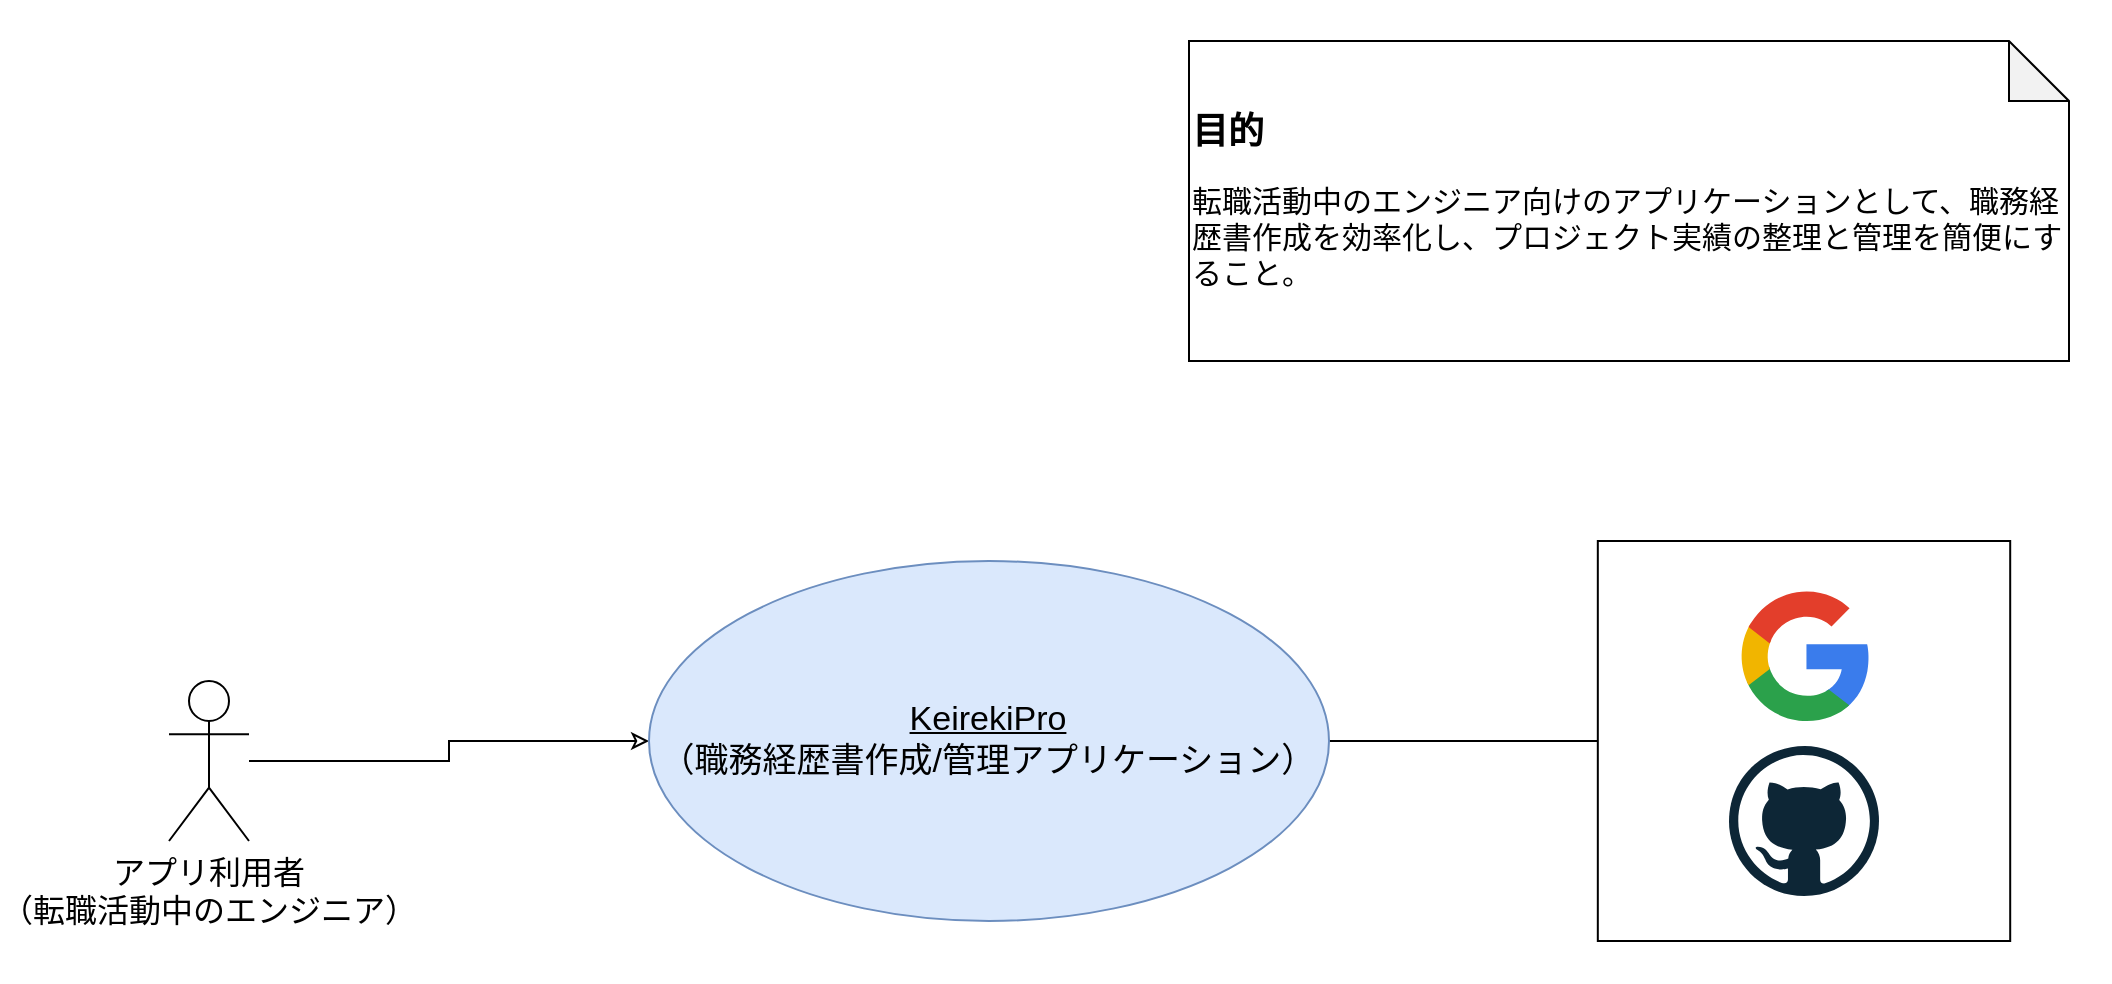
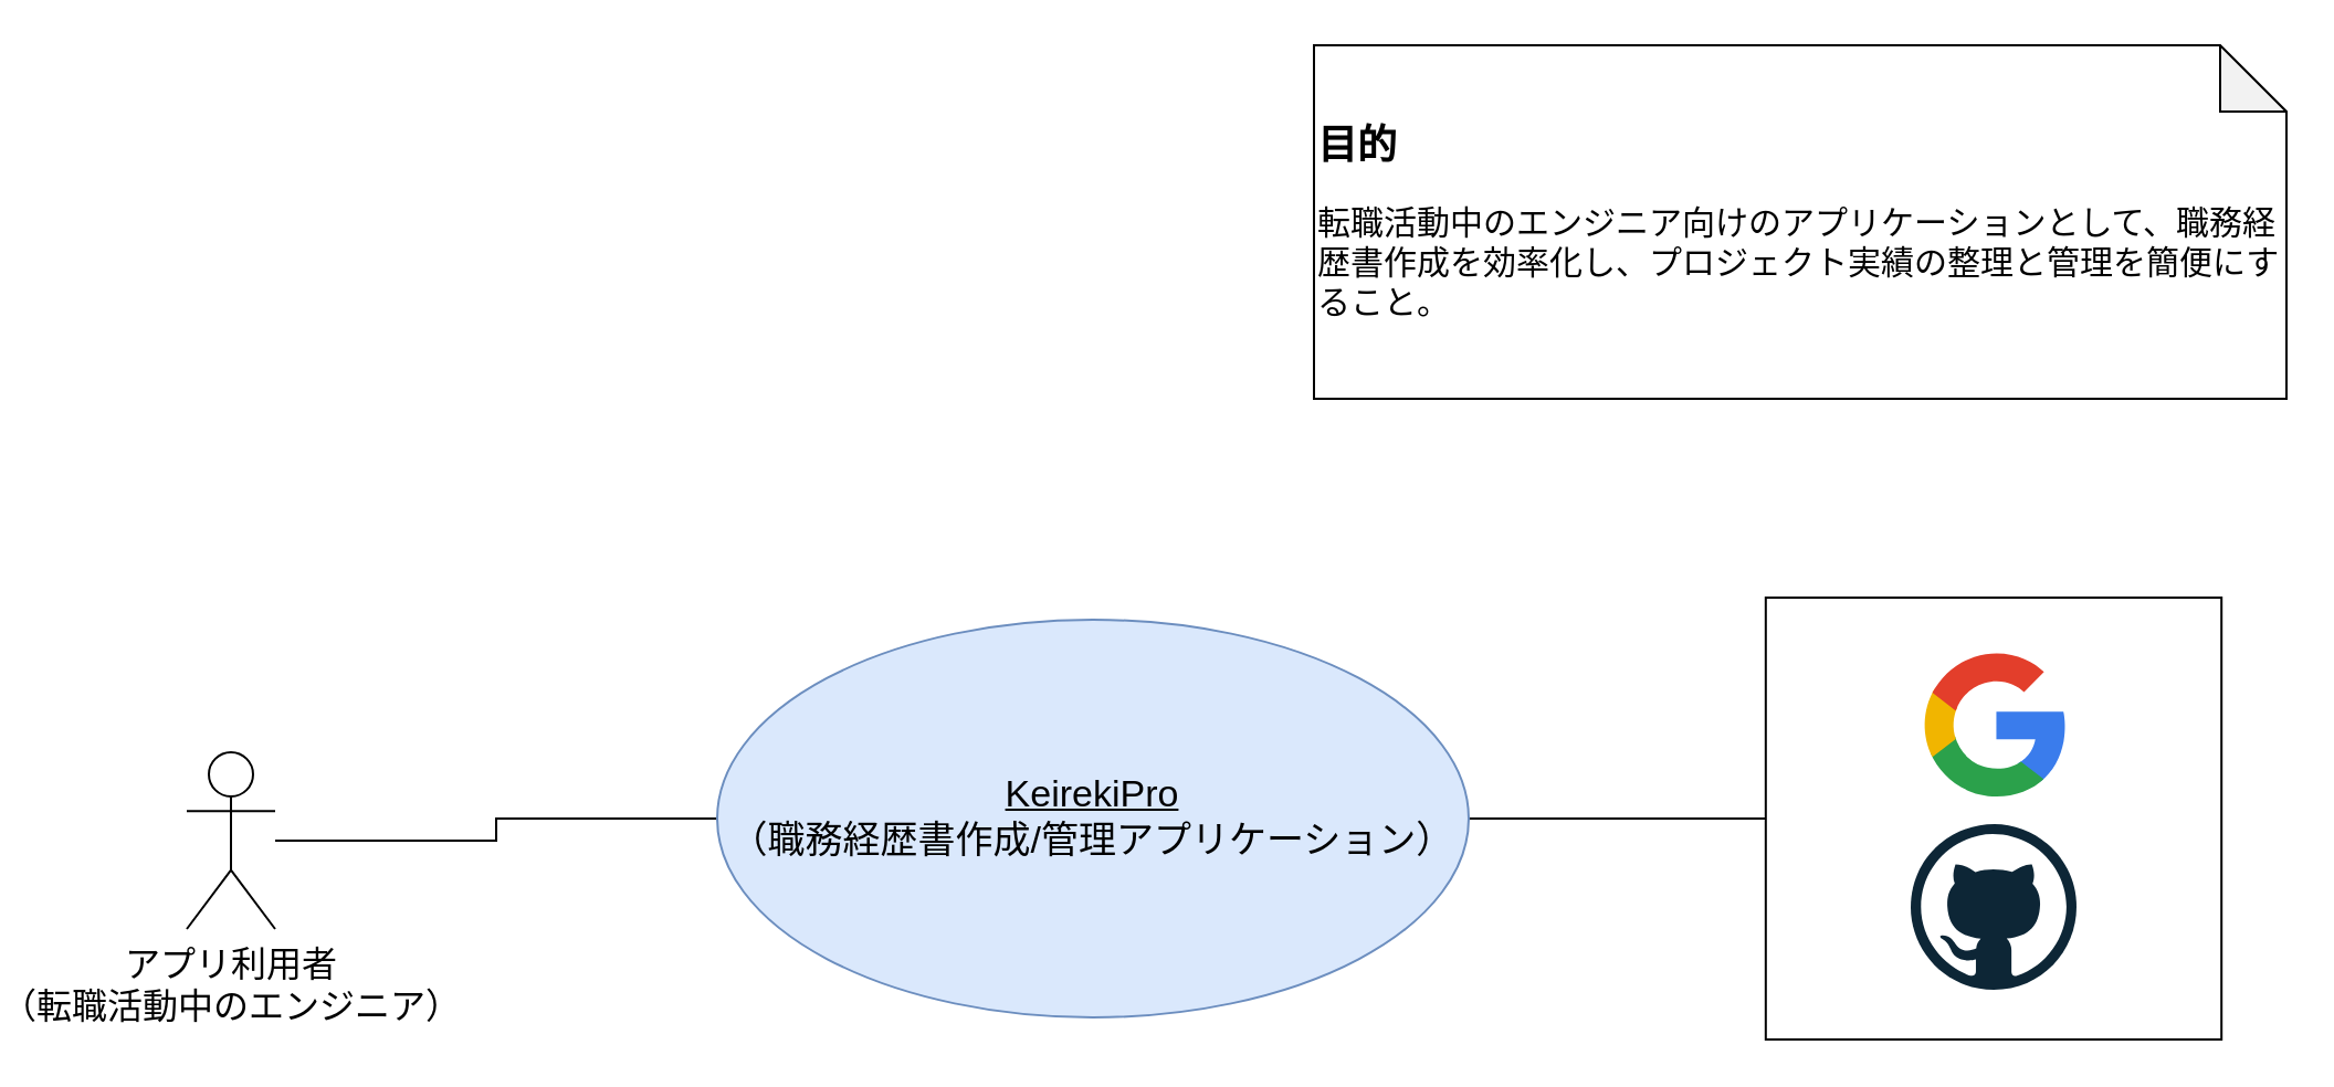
  <mxCell id="0" />
  <mxCell id="1" parent="0" />
  <mxCell id="2" value="" style="group" vertex="1" connectable="0" parent="1"><mxGeometry x="20" y="70" width="970" height="400" as="geometry" /></mxCell>
- <mxCell id="3" style="edgeStyle=orthogonalEdgeStyle;rounded=0;orthogonalLoop=1;jettySize=auto;html=1;entryX=0;entryY=0.5;entryDx=0;entryDy=0;endArrow=classic;endFill=0;" edge="1" parent="2" source="4" target="7"><mxGeometry relative="1" as="geometry" /></mxCell>
+ <mxCell id="3" style="edgeStyle=orthogonalEdgeStyle;rounded=0;orthogonalLoop=1;jettySize=auto;html=1;entryX=0;entryY=0.5;entryDx=0;entryDy=0;endArrow=none;endFill=0;" edge="1" parent="2" source="4" target="7"><mxGeometry relative="1" as="geometry" /></mxCell>
  <mxCell id="4" value="&lt;font style=&quot;font-size: 16px;&quot;&gt;アプリ利用者&lt;br&gt;（転職活動中のエンジニア）&lt;/font&gt;" style="shape=umlActor;verticalLabelPosition=bottom;verticalAlign=top;html=1;outlineConnect=0;" vertex="1" parent="2"><mxGeometry x="20" y="270" width="40" height="80" as="geometry" /></mxCell>
  <mxCell id="5" value="&lt;b&gt;&lt;font style=&quot;&quot;&gt;&lt;font style=&quot;font-size: 18px;&quot;&gt;目的&lt;/font&gt;&lt;br&gt;&lt;br&gt;&lt;/font&gt;&lt;/b&gt;&lt;div&gt;&lt;font style=&quot;font-size: 15px;&quot;&gt;転職活動中のエンジニア向けのアプリケーションとして、職務経歴書作成を効率化し、プロジェクト実績の整理と管理を簡便にすること。&lt;/font&gt;&lt;b&gt;&lt;br&gt;&lt;/b&gt;&lt;/div&gt;" style="shape=note;whiteSpace=wrap;html=1;backgroundOutline=1;darkOpacity=0.05;align=left;" vertex="1" parent="2"><mxGeometry x="530" y="-50" width="440" height="160" as="geometry" /></mxCell>
  <mxCell id="6" style="edgeStyle=orthogonalEdgeStyle;rounded=0;orthogonalLoop=1;jettySize=auto;html=1;exitX=1;exitY=0.5;exitDx=0;exitDy=0;entryX=0;entryY=0.5;entryDx=0;entryDy=0;endArrow=none;endFill=0;" edge="1" parent="2" source="7" target="8"><mxGeometry relative="1" as="geometry" /></mxCell>
  <mxCell id="7" value="&lt;font style=&quot;font-size: 17px;&quot;&gt;&lt;u&gt;KeirekiPro&lt;/u&gt;&lt;br&gt;（職務経歴書作成/管理アプリケーション）&lt;/font&gt;" style="ellipse;whiteSpace=wrap;html=1;fillColor=#dae8fc;strokeColor=#6c8ebf;" vertex="1" parent="2"><mxGeometry x="260" y="210" width="340" height="180" as="geometry" /></mxCell>
  <mxCell id="8" value="" style="rounded=0;whiteSpace=wrap;html=1;fillColor=none;aspect=fixed;" vertex="1" parent="2"><mxGeometry x="734.41" y="200" width="206.19" height="200" as="geometry" /></mxCell>
  <mxCell id="9" value="" style="dashed=0;outlineConnect=0;html=1;align=center;labelPosition=center;verticalLabelPosition=bottom;verticalAlign=top;shape=mxgraph.weblogos.google" vertex="1" parent="2"><mxGeometry x="804.9" y="222.5" width="65.2" height="69.4" as="geometry" /></mxCell>
  <mxCell id="10" value="" style="dashed=0;outlineConnect=0;html=1;align=center;labelPosition=center;verticalLabelPosition=bottom;verticalAlign=top;shape=mxgraph.weblogos.github" vertex="1" parent="2"><mxGeometry x="800" y="302.5" width="75" height="75" as="geometry" /></mxCell>
